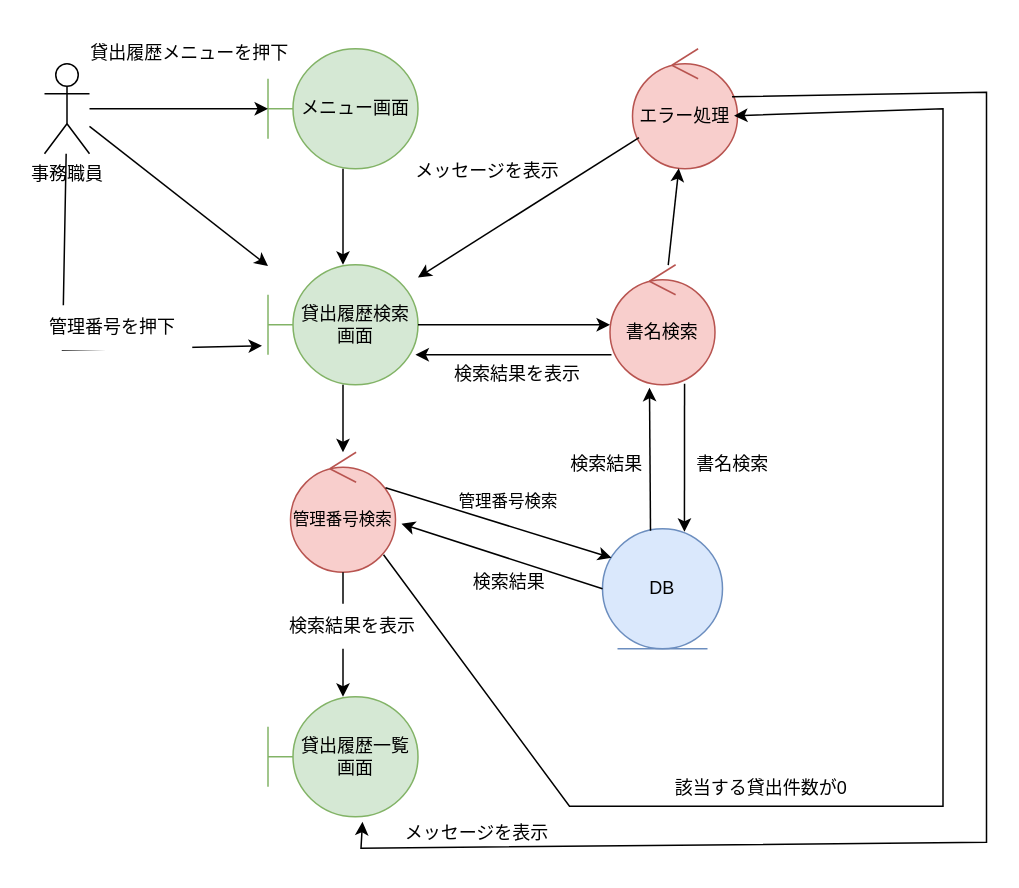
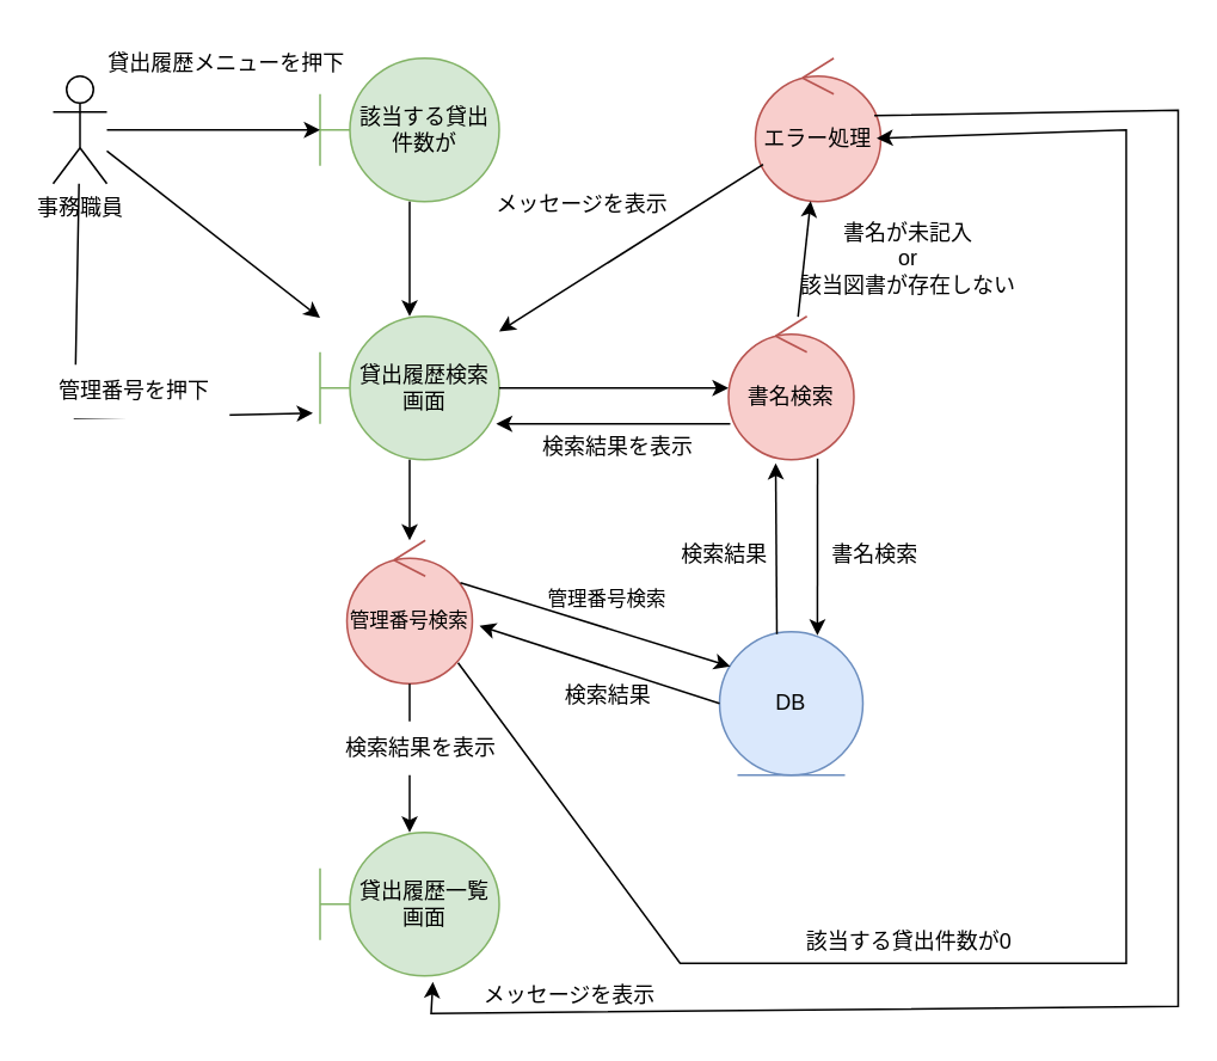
  <mxCell id="0" />
  <mxCell id="1" parent="0" />
  <mxCell id="2" value="事務職員" style="shape=umlActor;verticalLabelPosition=bottom;verticalAlign=top;html=1;outlineConnect=0;" vertex="1" parent="1"><mxGeometry x="29" y="42" width="30" height="60" as="geometry" /></mxCell>
- <mxCell id="3" value="&lt;div&gt;メニュー画面&lt;/div&gt;" style="shape=umlBoundary;whiteSpace=wrap;html=1;fillColor=#d5e8d4;strokeColor=#82b366;" vertex="1" parent="1"><mxGeometry x="178" y="32" width="100" height="80" as="geometry" /></mxCell>
+ <mxCell id="3" value="&lt;div&gt;該当する貸出件数が&lt;/div&gt;" style="shape=umlBoundary;whiteSpace=wrap;html=1;fillColor=#d5e8d4;strokeColor=#82b366;" vertex="1" parent="1"><mxGeometry x="178" y="32" width="100" height="80" as="geometry" /></mxCell>
  <mxCell id="4" value="貸出履歴検索画面" style="shape=umlBoundary;whiteSpace=wrap;html=1;fillColor=#d5e8d4;strokeColor=#82b366;" vertex="1" parent="1"><mxGeometry x="178" y="176" width="100" height="80" as="geometry" /></mxCell>
  <mxCell id="5" value="貸出履歴一覧画面" style="shape=umlBoundary;whiteSpace=wrap;html=1;fillColor=#d5e8d4;strokeColor=#82b366;" vertex="1" parent="1"><mxGeometry x="178" y="464" width="100" height="80" as="geometry" /></mxCell>
  <mxCell id="6" value="" style="endArrow=classic;html=1;rounded=0;" edge="1" parent="1" source="2" target="3"><mxGeometry width="50" height="50" relative="1" as="geometry"><mxPoint x="315" y="282" as="sourcePoint" /><mxPoint x="365" y="232" as="targetPoint" /></mxGeometry></mxCell>
  <mxCell id="7" value="" style="endArrow=classic;html=1;rounded=0;" edge="1" parent="1" source="3" target="4"><mxGeometry width="50" height="50" relative="1" as="geometry"><mxPoint x="315" y="282" as="sourcePoint" /><mxPoint x="365" y="232" as="targetPoint" /></mxGeometry></mxCell>
  <mxCell id="8" value="" style="endArrow=classic;html=1;rounded=0;" edge="1" parent="1" source="2" target="4"><mxGeometry width="50" height="50" relative="1" as="geometry"><mxPoint x="315" y="282" as="sourcePoint" /><mxPoint x="365" y="232" as="targetPoint" /></mxGeometry></mxCell>
  <mxCell id="9" value="貸出履歴メニューを押下" style="text;html=1;align=center;verticalAlign=middle;whiteSpace=wrap;rounded=0;" vertex="1" parent="1"><mxGeometry x="54" y="20" width="144" height="30" as="geometry" /></mxCell>
  <mxCell id="10" value="DB" style="ellipse;shape=umlEntity;whiteSpace=wrap;html=1;fillColor=#dae8fc;strokeColor=#6c8ebf;" vertex="1" parent="1"><mxGeometry x="401" y="352" width="80" height="80" as="geometry" /></mxCell>
  <mxCell id="11" value="書名検索" style="ellipse;shape=umlControl;whiteSpace=wrap;html=1;fillColor=#f8cecc;strokeColor=#b85450;" vertex="1" parent="1"><mxGeometry x="406" y="176" width="70" height="80" as="geometry" /></mxCell>
  <mxCell id="12" value="" style="endArrow=classic;html=1;rounded=0;" edge="1" parent="1" source="4" target="11"><mxGeometry width="50" height="50" relative="1" as="geometry"><mxPoint x="243" y="382" as="sourcePoint" /><mxPoint x="293" y="332" as="targetPoint" /></mxGeometry></mxCell>
  <mxCell id="13" value="" style="endArrow=classic;html=1;rounded=0;exitX=0.71;exitY=0.992;exitDx=0;exitDy=0;exitPerimeter=0;entryX=0.683;entryY=0.025;entryDx=0;entryDy=0;entryPerimeter=0;" edge="1" parent="1" source="11" target="10"><mxGeometry width="50" height="50" relative="1" as="geometry"><mxPoint x="243" y="382" as="sourcePoint" /><mxPoint x="293" y="332" as="targetPoint" /></mxGeometry></mxCell>
  <mxCell id="14" value="" style="endArrow=classic;html=1;rounded=0;entryX=0.376;entryY=1.025;entryDx=0;entryDy=0;entryPerimeter=0;exitX=0.4;exitY=0.017;exitDx=0;exitDy=0;exitPerimeter=0;" edge="1" parent="1" source="10" target="11"><mxGeometry width="50" height="50" relative="1" as="geometry"><mxPoint x="243" y="382" as="sourcePoint" /><mxPoint x="293" y="332" as="targetPoint" /></mxGeometry></mxCell>
  <mxCell id="15" value="書名検索" style="text;html=1;align=center;verticalAlign=middle;whiteSpace=wrap;rounded=0;" vertex="1" parent="1"><mxGeometry x="458" y="294" width="60" height="30" as="geometry" /></mxCell>
  <mxCell id="16" value="検索結果" style="text;html=1;align=center;verticalAlign=middle;whiteSpace=wrap;rounded=0;" vertex="1" parent="1"><mxGeometry x="374" y="294" width="60" height="30" as="geometry" /></mxCell>
  <mxCell id="17" value="" style="endArrow=classic;html=1;rounded=0;entryX=0.983;entryY=0.75;entryDx=0;entryDy=0;entryPerimeter=0;exitX=0.014;exitY=0.75;exitDx=0;exitDy=0;exitPerimeter=0;" edge="1" parent="1" source="11" target="4"><mxGeometry width="50" height="50" relative="1" as="geometry"><mxPoint x="243" y="382" as="sourcePoint" /><mxPoint x="293" y="332" as="targetPoint" /></mxGeometry></mxCell>
  <mxCell id="18" value="エラー処理" style="ellipse;shape=umlControl;whiteSpace=wrap;html=1;fillColor=#f8cecc;strokeColor=#b85450;" vertex="1" parent="1"><mxGeometry x="421" y="32" width="70" height="80" as="geometry" /></mxCell>
  <mxCell id="19" value="" style="endArrow=classic;html=1;rounded=0;" edge="1" parent="1" source="11" target="18"><mxGeometry width="50" height="50" relative="1" as="geometry"><mxPoint x="243" y="294" as="sourcePoint" /><mxPoint x="293" y="244" as="targetPoint" /></mxGeometry></mxCell>
+ <mxCell id="20" value="書名が未記入&lt;div&gt;or&lt;/div&gt;&lt;div&gt;該当図書が存在しない&lt;/div&gt;" style="text;html=1;align=center;verticalAlign=middle;whiteSpace=wrap;rounded=0;" vertex="1" parent="1"><mxGeometry x="443" y="129" width="127" height="30" as="geometry" /></mxCell>
  <mxCell id="21" value="" style="endArrow=classic;html=1;rounded=0;" edge="1" parent="1" source="18" target="4"><mxGeometry width="50" height="50" relative="1" as="geometry"><mxPoint x="243" y="294" as="sourcePoint" /><mxPoint x="293" y="244" as="targetPoint" /></mxGeometry></mxCell>
  <mxCell id="22" value="メッセージを表示" style="text;html=1;align=center;verticalAlign=middle;whiteSpace=wrap;rounded=0;" vertex="1" parent="1"><mxGeometry x="273" y="99" width="103" height="30" as="geometry" /></mxCell>
  <mxCell id="23" value="検索結果を表示" style="text;html=1;align=center;verticalAlign=middle;whiteSpace=wrap;rounded=0;" vertex="1" parent="1"><mxGeometry x="301" y="234" width="87" height="30" as="geometry" /></mxCell>
  <mxCell id="24" value="" style="endArrow=classic;html=1;rounded=0;entryX=-0.04;entryY=0.675;entryDx=0;entryDy=0;entryPerimeter=0;" edge="1" parent="1" source="2" target="4"><mxGeometry width="50" height="50" relative="1" as="geometry"><mxPoint x="243" y="294" as="sourcePoint" /><mxPoint x="293" y="244" as="targetPoint" /><Array as="points"><mxPoint x="41" y="233" /></Array></mxGeometry></mxCell>
  <mxCell id="25" value="管理番号を押下" style="text;html=1;align=center;verticalAlign=middle;whiteSpace=wrap;rounded=0;fillColor=default;" vertex="1" parent="1"><mxGeometry x="20.5" y="203" width="107" height="30" as="geometry" /></mxCell>
  <mxCell id="26" value="&lt;font style=&quot;font-size: 11px;&quot;&gt;管理番号検索&lt;/font&gt;" style="ellipse;shape=umlControl;whiteSpace=wrap;html=1;fillColor=#f8cecc;strokeColor=#b85450;" vertex="1" parent="1"><mxGeometry x="193" y="301" width="70" height="80" as="geometry" /></mxCell>
  <mxCell id="27" value="" style="endArrow=classic;html=1;rounded=0;" edge="1" parent="1" source="4" target="26"><mxGeometry width="50" height="50" relative="1" as="geometry"><mxPoint x="243" y="306" as="sourcePoint" /><mxPoint x="293" y="256" as="targetPoint" /></mxGeometry></mxCell>
  <mxCell id="28" value="" style="endArrow=classic;html=1;rounded=0;entryX=0.075;entryY=0.242;entryDx=0;entryDy=0;entryPerimeter=0;exitX=0.905;exitY=0.296;exitDx=0;exitDy=0;exitPerimeter=0;" edge="1" parent="1" source="26" target="10"><mxGeometry width="50" height="50" relative="1" as="geometry"><mxPoint x="243" y="306" as="sourcePoint" /><mxPoint x="316" y="313" as="targetPoint" /></mxGeometry></mxCell>
  <mxCell id="29" value="" style="endArrow=classic;html=1;rounded=0;entryX=1.057;entryY=0.596;entryDx=0;entryDy=0;entryPerimeter=0;exitX=0;exitY=0.5;exitDx=0;exitDy=0;" edge="1" parent="1" source="10" target="26"><mxGeometry width="50" height="50" relative="1" as="geometry"><mxPoint x="398" y="392" as="sourcePoint" /><mxPoint x="293" y="256" as="targetPoint" /></mxGeometry></mxCell>
  <mxCell id="30" value="検索結果" style="text;html=1;align=center;verticalAlign=middle;whiteSpace=wrap;rounded=0;" vertex="1" parent="1"><mxGeometry x="309" y="373" width="60" height="30" as="geometry" /></mxCell>
  <mxCell id="31" value="&lt;font style=&quot;font-size: 11px;&quot;&gt;管理番号検索&lt;/font&gt;" style="text;html=1;align=center;verticalAlign=middle;whiteSpace=wrap;rounded=0;" vertex="1" parent="1"><mxGeometry x="303" y="319" width="71" height="30" as="geometry" /></mxCell>
  <mxCell id="32" value="" style="endArrow=classic;html=1;rounded=0;" edge="1" parent="1" source="26" target="5"><mxGeometry width="50" height="50" relative="1" as="geometry"><mxPoint x="243" y="322" as="sourcePoint" /><mxPoint x="293" y="272" as="targetPoint" /></mxGeometry></mxCell>
  <mxCell id="33" value="検索結果を表示" style="text;html=1;align=center;verticalAlign=middle;whiteSpace=wrap;rounded=0;fillColor=default;" vertex="1" parent="1"><mxGeometry x="191" y="402" width="87" height="30" as="geometry" /></mxCell>
  <mxCell id="34" value="" style="endArrow=classic;html=1;rounded=0;exitX=0.886;exitY=0.854;exitDx=0;exitDy=0;exitPerimeter=0;entryX=0.967;entryY=0.558;entryDx=0;entryDy=0;entryPerimeter=0;" edge="1" parent="1" source="26" target="18"><mxGeometry width="50" height="50" relative="1" as="geometry"><mxPoint x="243" y="322" as="sourcePoint" /><mxPoint x="607" y="66" as="targetPoint" /><Array as="points"><mxPoint x="379" y="537" /><mxPoint x="628" y="537" /><mxPoint x="628" y="72" /></Array></mxGeometry></mxCell>
  <mxCell id="35" value="該当する貸出件数が0" style="text;html=1;align=center;verticalAlign=middle;whiteSpace=wrap;rounded=0;" vertex="1" parent="1"><mxGeometry x="427.5" y="510" width="158" height="30" as="geometry" /></mxCell>
  <mxCell id="36" value="" style="endArrow=classic;html=1;rounded=0;exitX=0.948;exitY=0.4;exitDx=0;exitDy=0;exitPerimeter=0;entryX=0.63;entryY=1.042;entryDx=0;entryDy=0;entryPerimeter=0;" edge="1" parent="1" source="18" target="5"><mxGeometry width="50" height="50" relative="1" as="geometry"><mxPoint x="504" y="51" as="sourcePoint" /><mxPoint x="237" y="585" as="targetPoint" /><Array as="points"><mxPoint x="657" y="61" /><mxPoint x="657" y="561" /><mxPoint x="240" y="565" /></Array></mxGeometry></mxCell>
  <mxCell id="37" value="メッセージを表示" style="text;html=1;align=center;verticalAlign=middle;whiteSpace=wrap;rounded=0;" vertex="1" parent="1"><mxGeometry x="266" y="540" width="103" height="30" as="geometry" /></mxCell>
